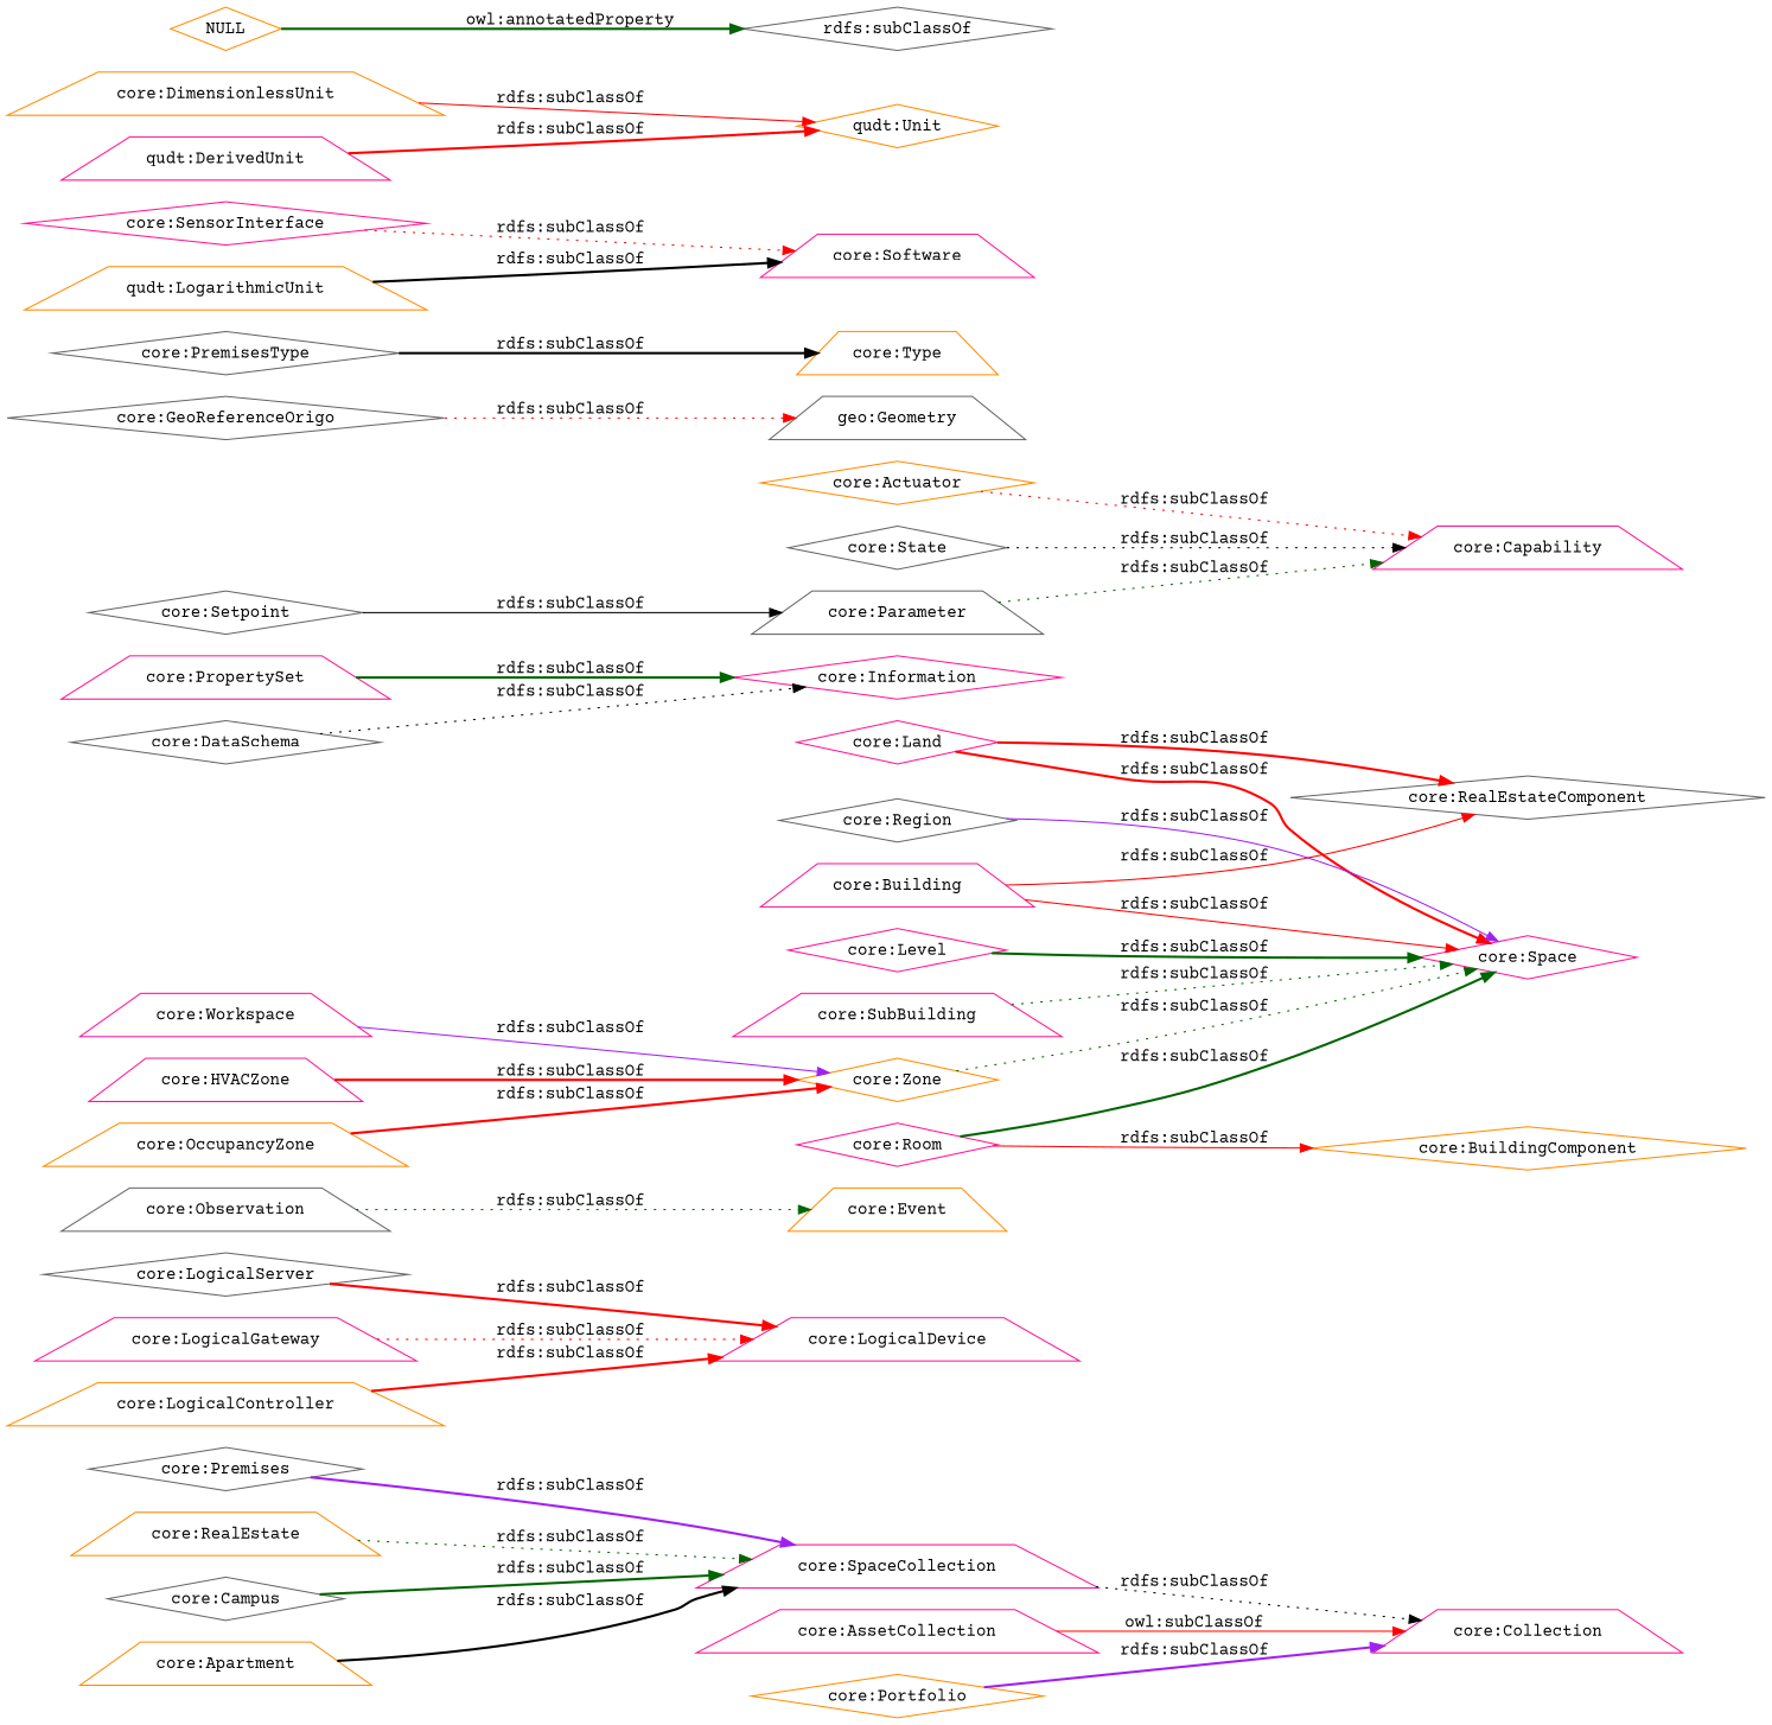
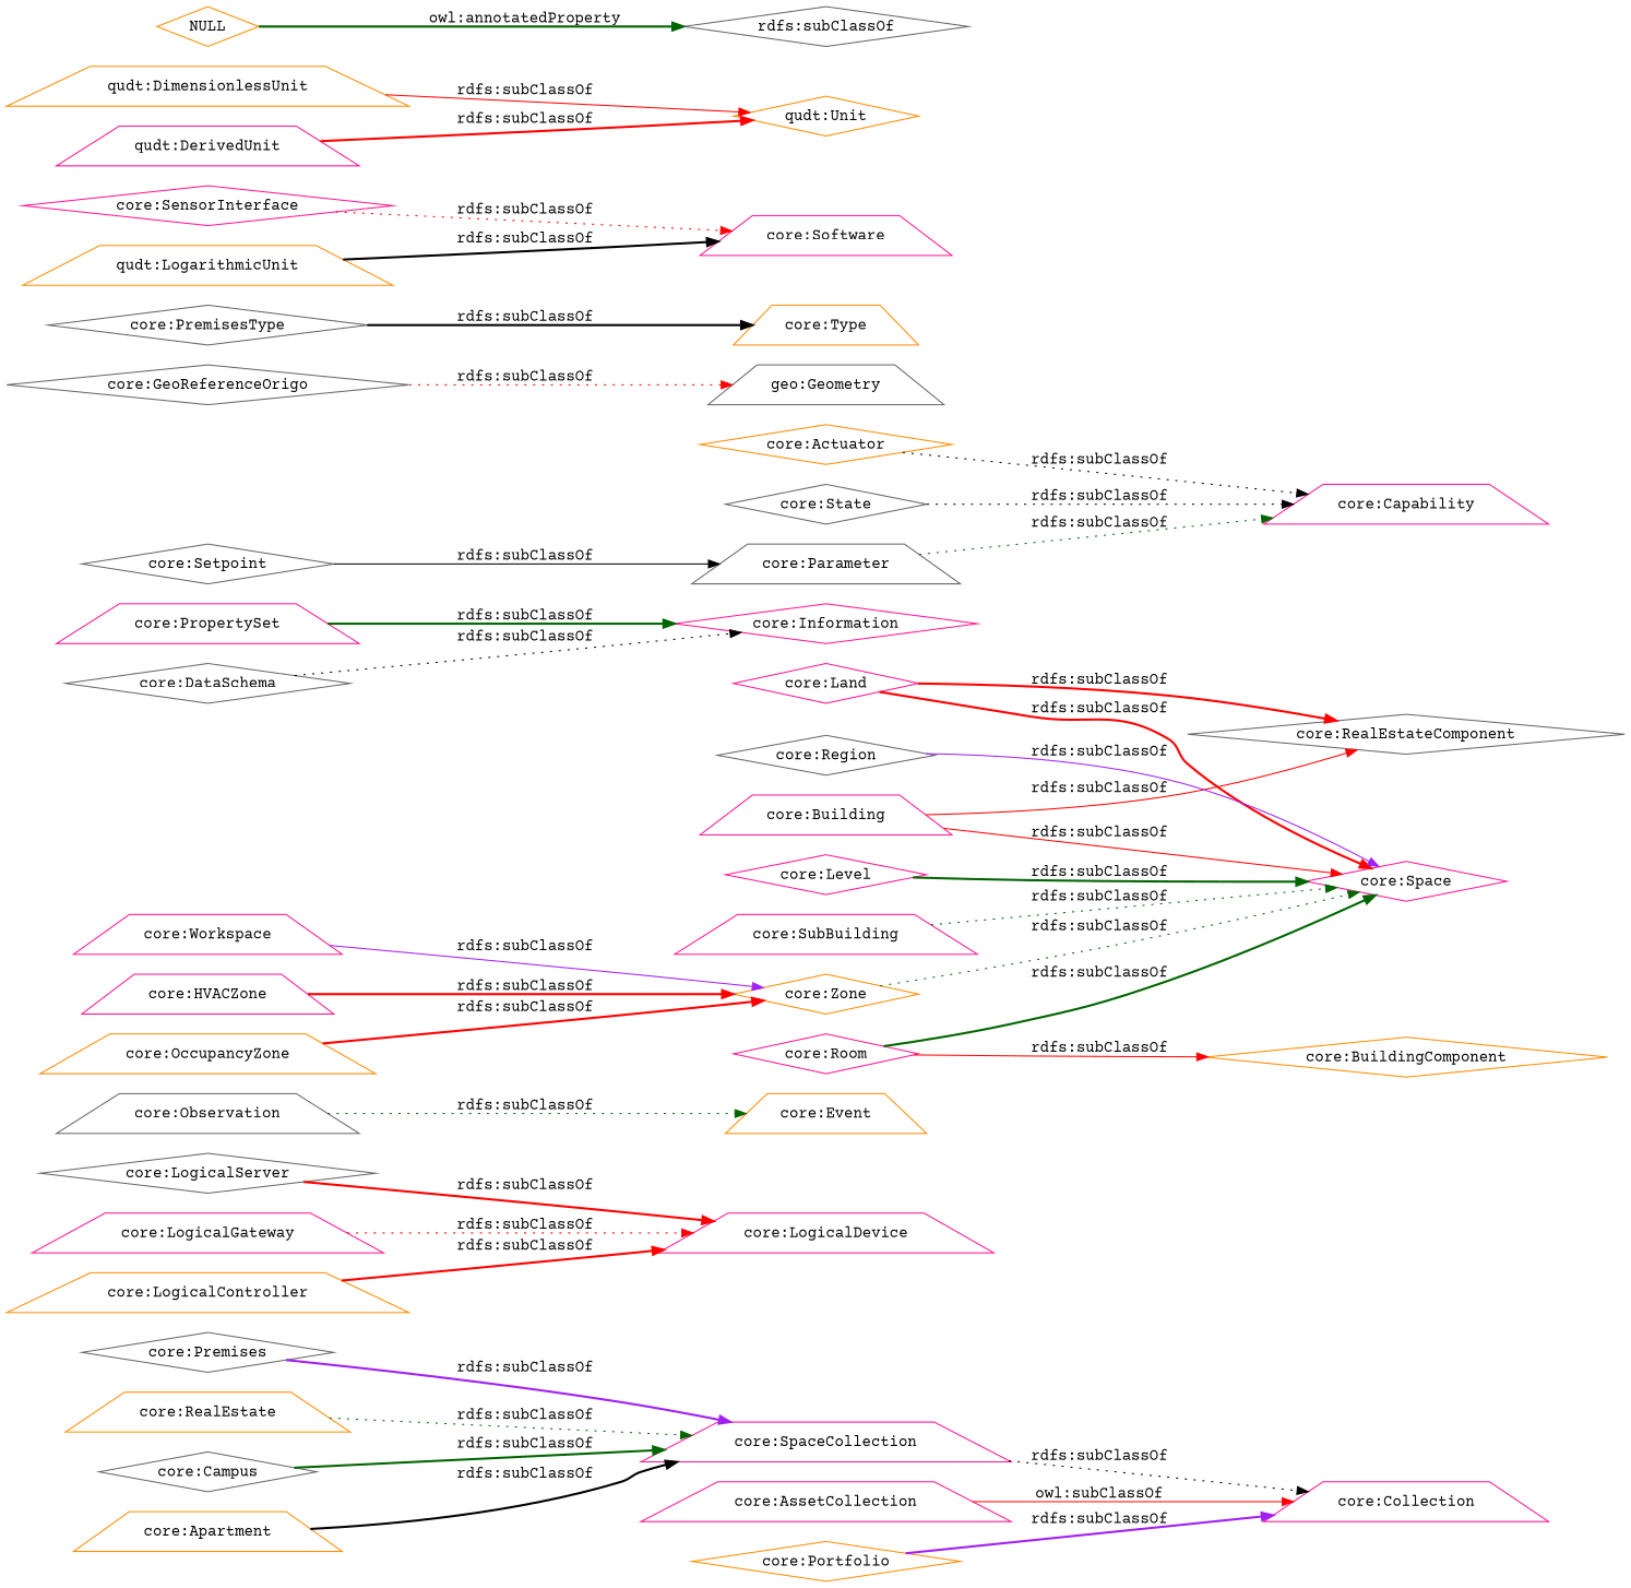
  digraph {
    fontname="Courier Prime"
    rankdir=LR
    node [color=deeppink fontname="Courier Prime" shape=trapezium]
    edge [color=red fontname="Courier Prime" style=bold]
    "core:Premises" [color=gray40 shape=diamond]
    "core:SpaceCollection"
    "core:Collection"
    "core:LogicalServer" [color=gray40 shape=diamond]
    "core:LogicalDevice"
    "core:Observation" [color=gray40]
    "core:Event" [color=darkorange]
    "core:LogicalGateway"
    "core:Level" [shape=diamond]
    "core:Space" [shape=diamond]
    "core:Information" [shape=diamond]
    "core:PropertySet"
    "core:AssetCollection"
    "core:Land" [shape=diamond]
    "core:RealEstateComponent" [color=gray40 shape=diamond]
    "core:Zone" [color=darkorange shape=diamond]
    "core:Portfolio" [color=darkorange shape=diamond]
    "core:Building"
    "core:Actuator" [color=darkorange shape=diamond]
    "core:Capability"
    "core:RealEstate" [color=darkorange]
    "core:Workspace"
    "core:GeoReferenceOrigo" [color=gray40 shape=diamond]
    "geo:Geometry" [color=gray40]
    "core:Region" [color=gray40 shape=diamond]
    "core:DataSchema" [color=gray40 shape=diamond]
    "core:Campus" [color=gray40 shape=diamond]
    "core:PremisesType" [color=gray40 shape=diamond]
    "core:Type" [color=darkorange]
    "core:SubBuilding"
    "core:Apartment" [color=darkorange]
    "core:State" [color=gray40 shape=diamond]
    "core:HVACZone"
    "core:Room" [shape=diamond]
    "core:BuildingComponent" [color=darkorange shape=diamond]
    "core:Parameter" [color=gray40]
    "core:LogicalController" [color=darkorange]
    "core:SensorInterface" [shape=diamond]
    "core:Software"
    "core:OccupancyZone" [color=darkorange]
    "core:Setpoint" [color=gray40 shape=diamond]
    "qudt:LogarithmicUnit" [color=darkorange]
-   "qudt:DimensionlessUnit" [color=darkorange label="core:DimensionlessUnit"]
+   "qudt:DimensionlessUnit" [color=darkorange]
    "qudt:Unit" [color=darkorange shape=diamond]
    "qudt:DerivedUnit"
    NULL [color=darkorange shape=diamond]
    "rdfs:subClassOf" [color=gray40 shape=diamond]
    "core:Premises" -> "core:SpaceCollection" [color=purple label="rdfs:subClassOf"]
    "core:SpaceCollection" -> "core:Collection" [color=black label="rdfs:subClassOf" style=dotted]
    "core:LogicalServer" -> "core:LogicalDevice" [label="rdfs:subClassOf"]
    "core:Observation" -> "core:Event" [color=darkgreen label="rdfs:subClassOf" style=dotted]
    "core:LogicalGateway" -> "core:LogicalDevice" [label="rdfs:subClassOf" style=dotted]
    "core:Level" -> "core:Space" [color=darkgreen label="rdfs:subClassOf"]
    "core:PropertySet" -> "core:Information" [color=darkgreen label="rdfs:subClassOf"]
    "core:AssetCollection" -> "core:Collection" [label="owl:subClassOf" style=solid]
    "core:Land" -> "core:Space" [label="rdfs:subClassOf"]
    "core:Land" -> "core:RealEstateComponent" [label="rdfs:subClassOf"]
    "core:Zone" -> "core:Space" [color=darkgreen label="rdfs:subClassOf" style=dotted]
    "core:Portfolio" -> "core:Collection" [color=purple label="rdfs:subClassOf"]
    "core:Building" -> "core:Space" [label="rdfs:subClassOf" style=solid]
    "core:Building" -> "core:RealEstateComponent" [label="rdfs:subClassOf" style=solid]
-   "core:Actuator" -> "core:Capability" [label="rdfs:subClassOf" style=dotted]
+   "core:Actuator" -> "core:Capability" [color=black label="rdfs:subClassOf" style=dotted]
    "core:RealEstate" -> "core:SpaceCollection" [color=darkgreen label="rdfs:subClassOf" style=dotted]
    "core:Workspace" -> "core:Zone" [color=purple label="rdfs:subClassOf" style=solid]
    "core:GeoReferenceOrigo" -> "geo:Geometry" [label="rdfs:subClassOf" style=dotted]
    "core:Region" -> "core:Space" [color=purple label="rdfs:subClassOf" style=solid]
    "core:DataSchema" -> "core:Information" [color=black label="rdfs:subClassOf" style=dotted]
    "core:Campus" -> "core:SpaceCollection" [color=darkgreen label="rdfs:subClassOf"]
    "core:PremisesType" -> "core:Type" [color=black label="rdfs:subClassOf"]
    "core:SubBuilding" -> "core:Space" [color=darkgreen label="rdfs:subClassOf" style=dotted]
    "core:Apartment" -> "core:SpaceCollection" [color=black label="rdfs:subClassOf"]
    "core:State" -> "core:Capability" [color=black label="rdfs:subClassOf" style=dotted]
    "core:HVACZone" -> "core:Zone" [label="rdfs:subClassOf"]
    "core:Room" -> "core:Space" [color=darkgreen label="rdfs:subClassOf"]
    "core:Room" -> "core:BuildingComponent" [label="rdfs:subClassOf" style=solid]
    "core:Parameter" -> "core:Capability" [color=darkgreen label="rdfs:subClassOf" style=dotted]
    "core:LogicalController" -> "core:LogicalDevice" [label="rdfs:subClassOf"]
    "core:SensorInterface" -> "core:Software" [label="rdfs:subClassOf" style=dotted]
    "core:OccupancyZone" -> "core:Zone" [label="rdfs:subClassOf"]
    "core:Setpoint" -> "core:Parameter" [color=black label="rdfs:subClassOf" style=solid]
    "qudt:LogarithmicUnit" -> "core:Software" [color=black label="rdfs:subClassOf"]
    "qudt:DimensionlessUnit" -> "qudt:Unit" [label="rdfs:subClassOf" style=solid]
    "qudt:DerivedUnit" -> "qudt:Unit" [label="rdfs:subClassOf"]
    NULL -> "rdfs:subClassOf" [color=darkgreen label="owl:annotatedProperty"]
  }
